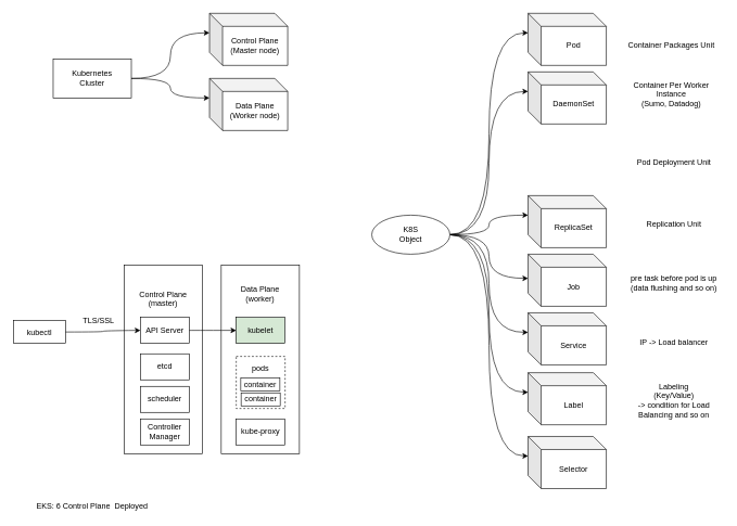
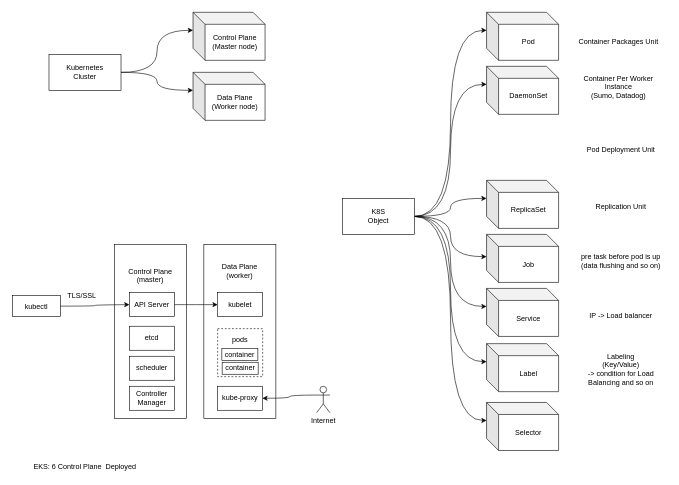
  <mxCell id="0" />
  <mxCell id="1" parent="0" />
  <mxCell id="2" style="edgeStyle=orthogonalEdgeStyle;rounded=0;orthogonalLoop=1;jettySize=auto;html=1;exitX=1;exitY=0.5;exitDx=0;exitDy=0;entryX=0;entryY=0;entryDx=0;entryDy=30;entryPerimeter=0;curved=1;" edge="1" parent="1" source="4" target="5"><mxGeometry relative="1" as="geometry" /></mxCell>
  <mxCell id="3" style="edgeStyle=orthogonalEdgeStyle;curved=1;rounded=0;orthogonalLoop=1;jettySize=auto;html=1;exitX=1;exitY=0.5;exitDx=0;exitDy=0;entryX=0;entryY=0;entryDx=0;entryDy=30;entryPerimeter=0;" edge="1" parent="1" source="4" target="6"><mxGeometry relative="1" as="geometry" /></mxCell>
  <mxCell id="4" value="Kubernetes&lt;br&gt;Cluster" style="rounded=0;whiteSpace=wrap;html=1;" vertex="1" parent="1"><mxGeometry x="81" y="90" width="120" height="60" as="geometry" /></mxCell>
  <mxCell id="5" value="Control Plane&lt;br&gt;(Master node)" style="shape=cube;whiteSpace=wrap;html=1;boundedLbl=1;backgroundOutline=1;darkOpacity=0.05;darkOpacity2=0.1;" vertex="1" parent="1"><mxGeometry x="321" y="20" width="120" height="80" as="geometry" /></mxCell>
  <mxCell id="6" value="Data Plane&lt;br&gt;(Worker node)" style="shape=cube;whiteSpace=wrap;html=1;boundedLbl=1;backgroundOutline=1;darkOpacity=0.05;darkOpacity2=0.1;" vertex="1" parent="1"><mxGeometry x="321" y="120" width="120" height="80" as="geometry" /></mxCell>
  <mxCell id="7" value="Pod" style="shape=cube;whiteSpace=wrap;html=1;boundedLbl=1;backgroundOutline=1;darkOpacity=0.05;darkOpacity2=0.1;" vertex="1" parent="1"><mxGeometry x="810" y="20" width="120" height="80" as="geometry" /></mxCell>
  <mxCell id="8" value="DaemonSet" style="shape=cube;whiteSpace=wrap;html=1;boundedLbl=1;backgroundOutline=1;darkOpacity=0.05;darkOpacity2=0.1;" vertex="1" parent="1"><mxGeometry x="810" y="110" width="120" height="80" as="geometry" /></mxCell>
  <mxCell id="9" style="edgeStyle=orthogonalEdgeStyle;curved=1;rounded=0;orthogonalLoop=1;jettySize=auto;html=1;entryX=0;entryY=0;entryDx=0;entryDy=30;entryPerimeter=0;" edge="1" parent="1" source="16" target="7"><mxGeometry relative="1" as="geometry" /></mxCell>
  <mxCell id="10" style="edgeStyle=orthogonalEdgeStyle;curved=1;rounded=0;orthogonalLoop=1;jettySize=auto;html=1;exitX=1;exitY=0.5;exitDx=0;exitDy=0;entryX=0;entryY=0;entryDx=0;entryDy=30;entryPerimeter=0;" edge="1" parent="1" source="16" target="8"><mxGeometry relative="1" as="geometry" /></mxCell>
  <mxCell id="11" style="edgeStyle=orthogonalEdgeStyle;curved=1;rounded=0;orthogonalLoop=1;jettySize=auto;html=1;exitX=1;exitY=0.5;exitDx=0;exitDy=0;entryX=0;entryY=0;entryDx=0;entryDy=30;entryPerimeter=0;" edge="1" parent="1" source="16" target="20"><mxGeometry relative="1" as="geometry" /></mxCell>
  <mxCell id="12" style="edgeStyle=orthogonalEdgeStyle;curved=1;rounded=0;orthogonalLoop=1;jettySize=auto;html=1;exitX=1;exitY=0.5;exitDx=0;exitDy=0;entryX=0;entryY=0.463;entryDx=0;entryDy=0;entryPerimeter=0;" edge="1" parent="1" source="16" target="21"><mxGeometry relative="1" as="geometry" /></mxCell>
  <mxCell id="13" style="edgeStyle=orthogonalEdgeStyle;curved=1;rounded=0;orthogonalLoop=1;jettySize=auto;html=1;exitX=1;exitY=0.5;exitDx=0;exitDy=0;entryX=0;entryY=0;entryDx=0;entryDy=30;entryPerimeter=0;" edge="1" parent="1" source="16" target="22"><mxGeometry relative="1" as="geometry" /></mxCell>
  <mxCell id="14" style="edgeStyle=orthogonalEdgeStyle;curved=1;rounded=0;orthogonalLoop=1;jettySize=auto;html=1;exitX=1;exitY=0.5;exitDx=0;exitDy=0;entryX=0;entryY=0;entryDx=0;entryDy=30;entryPerimeter=0;" edge="1" parent="1" source="16" target="23"><mxGeometry relative="1" as="geometry" /></mxCell>
  <mxCell id="15" style="edgeStyle=orthogonalEdgeStyle;curved=1;rounded=0;orthogonalLoop=1;jettySize=auto;html=1;exitX=1;exitY=0.5;exitDx=0;exitDy=0;entryX=0;entryY=0;entryDx=0;entryDy=30;entryPerimeter=0;" edge="1" parent="1" source="16" target="27"><mxGeometry relative="1" as="geometry" /></mxCell>
- <mxCell id="16" value="K8S&lt;br&gt;Object" style="ellipse;whiteSpace=wrap;html=1;" vertex="1" parent="1"><mxGeometry x="570" y="330" width="120" height="60" as="geometry" /></mxCell>
+ <mxCell id="16" value="K8S&lt;br&gt;Object" style="rounded=0;whiteSpace=wrap;html=1;" vertex="1" parent="1"><mxGeometry x="570" y="330" width="120" height="60" as="geometry" /></mxCell>
  <mxCell id="17" value="Container Per Worker Instance&lt;br&gt;(Sumo, Datadog)" style="text;html=1;strokeColor=none;fillColor=none;align=center;verticalAlign=middle;whiteSpace=wrap;rounded=0;" vertex="1" parent="1"><mxGeometry x="955" y="120" width="150" height="50" as="geometry" /></mxCell>
  <mxCell id="18" value="Container Packages Unit" style="text;html=1;strokeColor=none;fillColor=none;align=center;verticalAlign=middle;whiteSpace=wrap;rounded=0;" vertex="1" parent="1"><mxGeometry x="955" y="45" width="150" height="50" as="geometry" /></mxCell>
  <mxCell id="19" value="Pod Deployment Unit" style="text;html=1;strokeColor=none;fillColor=none;align=center;verticalAlign=middle;whiteSpace=wrap;rounded=0;" vertex="1" parent="1"><mxGeometry x="959" y="224" width="150" height="50" as="geometry" /></mxCell>
  <mxCell id="20" value="ReplicaSet" style="shape=cube;whiteSpace=wrap;html=1;boundedLbl=1;backgroundOutline=1;darkOpacity=0.05;darkOpacity2=0.1;" vertex="1" parent="1"><mxGeometry x="810" y="300" width="120" height="80" as="geometry" /></mxCell>
  <mxCell id="21" value="Job" style="shape=cube;whiteSpace=wrap;html=1;boundedLbl=1;backgroundOutline=1;darkOpacity=0.05;darkOpacity2=0.1;" vertex="1" parent="1"><mxGeometry x="810" y="390" width="120" height="80" as="geometry" /></mxCell>
  <mxCell id="22" value="Service" style="shape=cube;whiteSpace=wrap;html=1;boundedLbl=1;backgroundOutline=1;darkOpacity=0.05;darkOpacity2=0.1;" vertex="1" parent="1"><mxGeometry x="810" y="480" width="120" height="80" as="geometry" /></mxCell>
  <mxCell id="23" value="Label" style="shape=cube;whiteSpace=wrap;html=1;boundedLbl=1;backgroundOutline=1;darkOpacity=0.05;darkOpacity2=0.1;" vertex="1" parent="1"><mxGeometry x="810" y="572" width="120" height="80" as="geometry" /></mxCell>
  <mxCell id="24" value="Replication Unit" style="text;html=1;strokeColor=none;fillColor=none;align=center;verticalAlign=middle;whiteSpace=wrap;rounded=0;" vertex="1" parent="1"><mxGeometry x="959" y="320" width="150" height="50" as="geometry" /></mxCell>
  <mxCell id="25" value="pre task before pod is up&lt;br&gt;(data flushing and so on)" style="text;html=1;strokeColor=none;fillColor=none;align=center;verticalAlign=middle;whiteSpace=wrap;rounded=0;" vertex="1" parent="1"><mxGeometry x="959" y="410" width="150" height="50" as="geometry" /></mxCell>
  <mxCell id="26" value="IP -&amp;gt; Load balancer" style="text;html=1;strokeColor=none;fillColor=none;align=center;verticalAlign=middle;whiteSpace=wrap;rounded=0;" vertex="1" parent="1"><mxGeometry x="959" y="500" width="150" height="50" as="geometry" /></mxCell>
  <mxCell id="27" value="Selector" style="shape=cube;whiteSpace=wrap;html=1;boundedLbl=1;backgroundOutline=1;darkOpacity=0.05;darkOpacity2=0.1;" vertex="1" parent="1"><mxGeometry x="810" y="670" width="120" height="80" as="geometry" /></mxCell>
  <mxCell id="28" value="Labeling&lt;br&gt;(Key/Value)&lt;br&gt;-&amp;gt; condition for Load Balancing and so on" style="text;html=1;strokeColor=none;fillColor=none;align=center;verticalAlign=middle;whiteSpace=wrap;rounded=0;" vertex="1" parent="1"><mxGeometry x="959" y="590" width="150" height="50" as="geometry" /></mxCell>
  <mxCell id="29" value="" style="group" vertex="1" connectable="0" parent="1"><mxGeometry x="20" y="407" width="529" height="290" as="geometry" /></mxCell>
  <mxCell id="30" value="kubectl" style="rounded=0;whiteSpace=wrap;html=1;" vertex="1" parent="29"><mxGeometry y="85" width="80" height="35" as="geometry" /></mxCell>
  <mxCell id="31" value="Control Plane&lt;br&gt;(master)&lt;br&gt;&lt;br&gt;&lt;br&gt;&lt;br&gt;&lt;br&gt;&lt;br&gt;&lt;br&gt;&lt;br&gt;&lt;br&gt;&lt;br&gt;&lt;br&gt;&lt;br&gt;&lt;br&gt;&lt;br&gt;" style="rounded=0;whiteSpace=wrap;html=1;" vertex="1" parent="29"><mxGeometry x="170" width="120" height="290" as="geometry" /></mxCell>
  <mxCell id="32" value="API Server" style="rounded=0;whiteSpace=wrap;html=1;" vertex="1" parent="29"><mxGeometry x="195" y="80" width="75" height="40" as="geometry" /></mxCell>
- <mxCell id="33" value="TLS/SSL" style="text;html=1;strokeColor=none;fillColor=none;align=center;verticalAlign=middle;whiteSpace=wrap;rounded=0;" vertex="1" parent="29"><mxGeometry x="111" y="75" width="40" height="20" as="geometry" /></mxCell>
+ <mxCell id="33" value="TLS/SSL" style="text;html=1;strokeColor=none;fillColor=none;align=center;verticalAlign=middle;whiteSpace=wrap;rounded=0;" vertex="1" parent="29"><mxGeometry x="96" y="75" width="40" height="20" as="geometry" /></mxCell>
  <mxCell id="34" value="Data Plane&lt;br&gt;(worker)&lt;br&gt;&lt;br&gt;&lt;br&gt;&lt;br&gt;&lt;br&gt;&lt;br&gt;&lt;br&gt;&lt;br&gt;&lt;br&gt;&lt;br&gt;&lt;br&gt;&lt;br&gt;&lt;br&gt;&lt;br&gt;&lt;br&gt;" style="rounded=0;whiteSpace=wrap;html=1;" vertex="1" parent="29"><mxGeometry x="319" width="120" height="290" as="geometry" /></mxCell>
- <mxCell id="35" value="kubelet" style="rounded=0;whiteSpace=wrap;html=1;fillColor=#d5e8d4;" vertex="1" parent="29"><mxGeometry x="341.5" y="80" width="75" height="40" as="geometry" /></mxCell>
+ <mxCell id="35" value="kubelet" style="rounded=0;whiteSpace=wrap;html=1;" vertex="1" parent="29"><mxGeometry x="341.5" y="80" width="75" height="40" as="geometry" /></mxCell>
  <mxCell id="36" style="edgeStyle=orthogonalEdgeStyle;curved=1;rounded=0;orthogonalLoop=1;jettySize=auto;html=1;exitX=1;exitY=0.5;exitDx=0;exitDy=0;entryX=0;entryY=0.5;entryDx=0;entryDy=0;" edge="1" parent="29"><mxGeometry relative="1" as="geometry"><mxPoint x="270" y="100" as="sourcePoint" /><mxPoint x="342" y="100" as="targetPoint" /></mxGeometry></mxCell>
  <mxCell id="37" style="edgeStyle=orthogonalEdgeStyle;curved=1;rounded=0;orthogonalLoop=1;jettySize=auto;html=1;exitX=1;exitY=0.5;exitDx=0;exitDy=0;entryX=0;entryY=0.5;entryDx=0;entryDy=0;" edge="1" parent="29" source="30"><mxGeometry relative="1" as="geometry"><mxPoint x="50" y="130" as="sourcePoint" /><mxPoint x="195" y="100" as="targetPoint" /></mxGeometry></mxCell>
  <mxCell id="38" value="etcd" style="rounded=0;whiteSpace=wrap;html=1;" vertex="1" parent="29"><mxGeometry x="195" y="136" width="75" height="40" as="geometry" /></mxCell>
  <mxCell id="39" value="scheduler" style="rounded=0;whiteSpace=wrap;html=1;" vertex="1" parent="29"><mxGeometry x="195" y="186" width="75" height="40" as="geometry" /></mxCell>
  <mxCell id="40" value="Controller&lt;br&gt;Manager" style="rounded=0;whiteSpace=wrap;html=1;" vertex="1" parent="29"><mxGeometry x="195" y="236" width="75" height="40" as="geometry" /></mxCell>
  <mxCell id="41" value="kube-proxy" style="rounded=0;whiteSpace=wrap;html=1;" vertex="1" parent="29"><mxGeometry x="341.5" y="236" width="75" height="40" as="geometry" /></mxCell>
+ <mxCell id="42" style="edgeStyle=orthogonalEdgeStyle;curved=1;rounded=0;orthogonalLoop=1;jettySize=auto;html=1;exitX=0;exitY=0.333;exitDx=0;exitDy=0;exitPerimeter=0;entryX=1;entryY=0.5;entryDx=0;entryDy=0;" edge="1" parent="29" source="43" target="41"><mxGeometry relative="1" as="geometry" /></mxCell>
+ <mxCell id="43" value="Internet" style="shape=umlActor;verticalLabelPosition=bottom;labelBackgroundColor=#ffffff;verticalAlign=top;html=1;outlineConnect=0;" vertex="1" parent="29"><mxGeometry x="507" y="236" width="22" height="44" as="geometry" /></mxCell>
  <mxCell id="44" value="pods&lt;br&gt;&lt;br&gt;&lt;br&gt;&lt;br&gt;" style="rounded=0;whiteSpace=wrap;html=1;dashed=1;" vertex="1" parent="29"><mxGeometry x="342" y="140" width="75" height="80" as="geometry" /></mxCell>
  <mxCell id="45" value="container" style="rounded=0;whiteSpace=wrap;html=1;" vertex="1" parent="29"><mxGeometry x="349" y="173" width="60" height="20" as="geometry" /></mxCell>
  <mxCell id="46" value="container" style="rounded=0;whiteSpace=wrap;html=1;" vertex="1" parent="29"><mxGeometry x="349.5" y="196" width="60" height="20" as="geometry" /></mxCell>
  <mxCell id="47" value="EKS: 6 Control Plane &amp;nbsp;Deployed" style="text;html=1;strokeColor=none;fillColor=none;align=center;verticalAlign=middle;whiteSpace=wrap;rounded=0;dashed=1;" vertex="1" parent="1"><mxGeometry x="36" y="768.5" width="210" height="17" as="geometry" /></mxCell>
